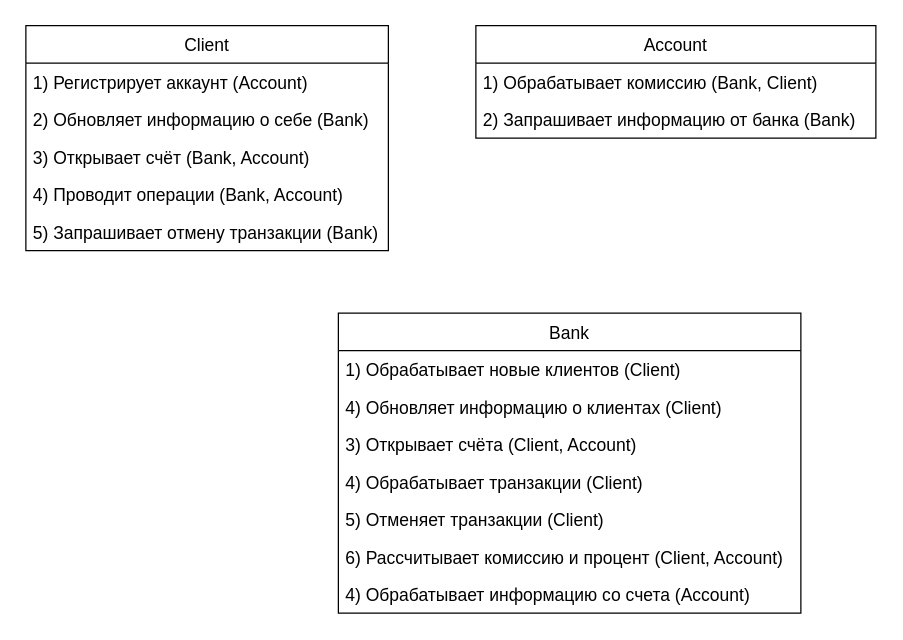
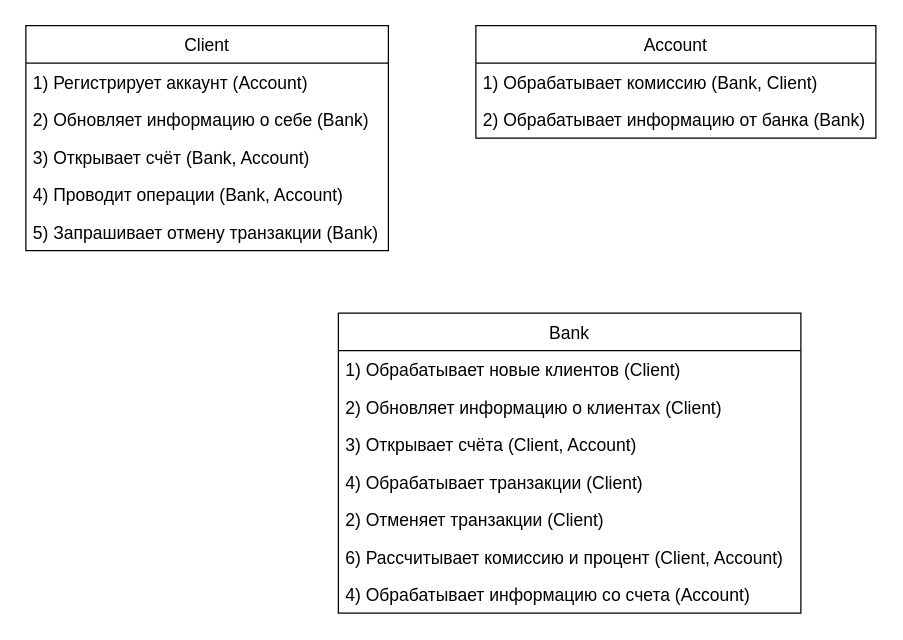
  <mxCell id="0" />
  <mxCell id="1" parent="0" />
  <mxCell id="2" value="Client" style="swimlane;fontStyle=0;childLayout=stackLayout;horizontal=1;startSize=30;horizontalStack=0;resizeParent=1;resizeParentMax=0;resizeLast=0;collapsible=1;marginBottom=0;fontSize=14;" parent="1" vertex="1"><mxGeometry x="20" y="20" width="290" height="180" as="geometry" /></mxCell>
  <mxCell id="3" value="1) Регистрирует аккаунт (Account)" style="text;strokeColor=none;fillColor=none;align=left;verticalAlign=middle;spacingLeft=4;spacingRight=4;overflow=hidden;points=[[0,0.5],[1,0.5]];portConstraint=eastwest;rotatable=0;fontSize=14;" parent="2" vertex="1"><mxGeometry y="30" width="290" height="30" as="geometry" /></mxCell>
  <mxCell id="4" value="2) Обновляет информацию о себе (Bank)" style="text;strokeColor=none;fillColor=none;align=left;verticalAlign=middle;spacingLeft=4;spacingRight=4;overflow=hidden;points=[[0,0.5],[1,0.5]];portConstraint=eastwest;rotatable=0;fontSize=14;" parent="2" vertex="1"><mxGeometry y="60" width="290" height="30" as="geometry" /></mxCell>
  <mxCell id="5" value="3) Открывает счёт (Bank, Account)" style="text;strokeColor=none;fillColor=none;align=left;verticalAlign=middle;spacingLeft=4;spacingRight=4;overflow=hidden;points=[[0,0.5],[1,0.5]];portConstraint=eastwest;rotatable=0;fontSize=14;" parent="2" vertex="1"><mxGeometry y="90" width="290" height="30" as="geometry" /></mxCell>
  <mxCell id="6" value="4) Проводит операции (Bank, Account)" style="text;strokeColor=none;fillColor=none;align=left;verticalAlign=middle;spacingLeft=4;spacingRight=4;overflow=hidden;points=[[0,0.5],[1,0.5]];portConstraint=eastwest;rotatable=0;fontSize=14;" parent="2" vertex="1"><mxGeometry y="120" width="290" height="30" as="geometry" /></mxCell>
  <mxCell id="7" value="5) Запрашивает отмену транзакции (Bank)" style="text;strokeColor=none;fillColor=none;align=left;verticalAlign=middle;spacingLeft=4;spacingRight=4;overflow=hidden;points=[[0,0.5],[1,0.5]];portConstraint=eastwest;rotatable=0;fontSize=14;" parent="2" vertex="1"><mxGeometry y="150" width="290" height="30" as="geometry" /></mxCell>
  <mxCell id="8" value="Bank" style="swimlane;fontStyle=0;childLayout=stackLayout;horizontal=1;startSize=30;horizontalStack=0;resizeParent=1;resizeParentMax=0;resizeLast=0;collapsible=1;marginBottom=0;fontSize=14;" parent="1" vertex="1"><mxGeometry x="270" y="250" width="370" height="240" as="geometry" /></mxCell>
  <mxCell id="9" value="1) Обрабатывает новые клиентов (Client)" style="text;strokeColor=none;fillColor=none;align=left;verticalAlign=middle;spacingLeft=4;spacingRight=4;overflow=hidden;points=[[0,0.5],[1,0.5]];portConstraint=eastwest;rotatable=0;fontSize=14;" parent="8" vertex="1"><mxGeometry y="30" width="370" height="30" as="geometry" /></mxCell>
- <mxCell id="10" value="4) Обновляет информацию о клиентах (Client)" style="text;strokeColor=none;fillColor=none;align=left;verticalAlign=middle;spacingLeft=4;spacingRight=4;overflow=hidden;points=[[0,0.5],[1,0.5]];portConstraint=eastwest;rotatable=0;fontSize=14;" parent="8" vertex="1"><mxGeometry y="60" width="370" height="30" as="geometry" /></mxCell>
+ <mxCell id="10" value="2) Обновляет информацию о клиентах (Client)" style="text;strokeColor=none;fillColor=none;align=left;verticalAlign=middle;spacingLeft=4;spacingRight=4;overflow=hidden;points=[[0,0.5],[1,0.5]];portConstraint=eastwest;rotatable=0;fontSize=14;" parent="8" vertex="1"><mxGeometry y="60" width="370" height="30" as="geometry" /></mxCell>
  <mxCell id="11" value="3) Открывает счёта (Client, Account)" style="text;strokeColor=none;fillColor=none;align=left;verticalAlign=middle;spacingLeft=4;spacingRight=4;overflow=hidden;points=[[0,0.5],[1,0.5]];portConstraint=eastwest;rotatable=0;fontSize=14;" parent="8" vertex="1"><mxGeometry y="90" width="370" height="30" as="geometry" /></mxCell>
  <mxCell id="12" value="4) Обрабатывает транзакции (Client)" style="text;strokeColor=none;fillColor=none;align=left;verticalAlign=middle;spacingLeft=4;spacingRight=4;overflow=hidden;points=[[0,0.5],[1,0.5]];portConstraint=eastwest;rotatable=0;fontSize=14;" parent="8" vertex="1"><mxGeometry y="120" width="370" height="30" as="geometry" /></mxCell>
- <mxCell id="13" value="5) Отменяет транзакции (Client)" style="text;strokeColor=none;fillColor=none;align=left;verticalAlign=middle;spacingLeft=4;spacingRight=4;overflow=hidden;points=[[0,0.5],[1,0.5]];portConstraint=eastwest;rotatable=0;fontSize=14;" parent="8" vertex="1"><mxGeometry y="150" width="370" height="30" as="geometry" /></mxCell>
+ <mxCell id="13" value="2) Отменяет транзакции (Client)" style="text;strokeColor=none;fillColor=none;align=left;verticalAlign=middle;spacingLeft=4;spacingRight=4;overflow=hidden;points=[[0,0.5],[1,0.5]];portConstraint=eastwest;rotatable=0;fontSize=14;" parent="8" vertex="1"><mxGeometry y="150" width="370" height="30" as="geometry" /></mxCell>
  <mxCell id="14" value="6) Рассчитывает комиссию и процент (Client, Account)" style="text;strokeColor=none;fillColor=none;align=left;verticalAlign=middle;spacingLeft=4;spacingRight=4;overflow=hidden;points=[[0,0.5],[1,0.5]];portConstraint=eastwest;rotatable=0;fontSize=14;" parent="8" vertex="1"><mxGeometry y="180" width="370" height="30" as="geometry" /></mxCell>
  <mxCell id="15" value="4) Обрабатывает информацию со счета (Account)" style="text;strokeColor=none;fillColor=none;align=left;verticalAlign=middle;spacingLeft=4;spacingRight=4;overflow=hidden;points=[[0,0.5],[1,0.5]];portConstraint=eastwest;rotatable=0;fontSize=14;" parent="8" vertex="1"><mxGeometry y="210" width="370" height="30" as="geometry" /></mxCell>
  <mxCell id="16" value="Account" style="swimlane;fontStyle=0;childLayout=stackLayout;horizontal=1;startSize=30;horizontalStack=0;resizeParent=1;resizeParentMax=0;resizeLast=0;collapsible=1;marginBottom=0;fontSize=14;" parent="1" vertex="1"><mxGeometry x="380" y="20" width="320" height="90" as="geometry" /></mxCell>
  <mxCell id="17" value="1) Обрабатывает комиссию (Bank, Client)" style="text;strokeColor=none;fillColor=none;align=left;verticalAlign=middle;spacingLeft=4;spacingRight=4;overflow=hidden;points=[[0,0.5],[1,0.5]];portConstraint=eastwest;rotatable=0;fontSize=14;" parent="16" vertex="1"><mxGeometry y="30" width="320" height="30" as="geometry" /></mxCell>
- <mxCell id="18" value="2) Запрашивает информацию от банка (Bank)" style="text;strokeColor=none;fillColor=none;align=left;verticalAlign=middle;spacingLeft=4;spacingRight=4;overflow=hidden;points=[[0,0.5],[1,0.5]];portConstraint=eastwest;rotatable=0;fontSize=14;" parent="16" vertex="1"><mxGeometry y="60" width="320" height="30" as="geometry" /></mxCell>
+ <mxCell id="18" value="2) Обрабатывает информацию от банка (Bank)" style="text;strokeColor=none;fillColor=none;align=left;verticalAlign=middle;spacingLeft=4;spacingRight=4;overflow=hidden;points=[[0,0.5],[1,0.5]];portConstraint=eastwest;rotatable=0;fontSize=14;" parent="16" vertex="1"><mxGeometry y="60" width="320" height="30" as="geometry" /></mxCell>
